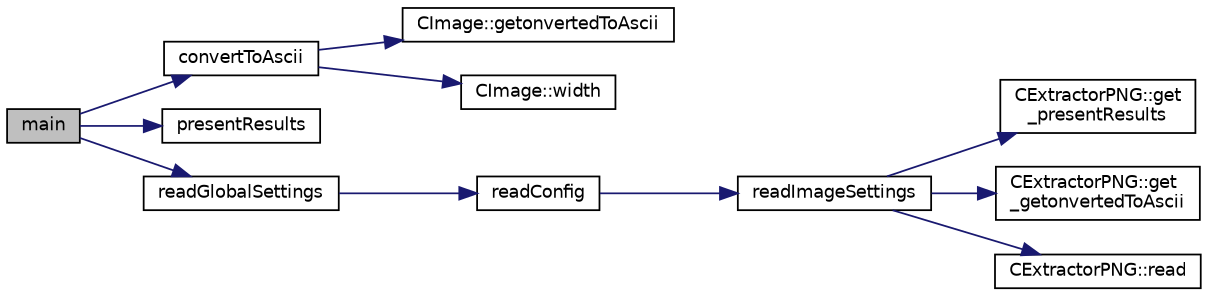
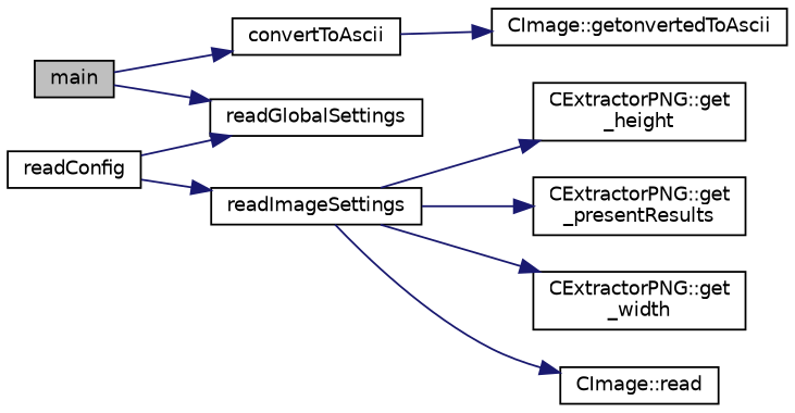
  digraph {
    rankdir=LR
    node [color=black fillcolor=white fontname=Helvetica fontsize=10 shape=record style=filled]
    edge [color=midnightblue fontname=Helvetica fontsize=10 labelfontname=Helvetica labelfontsize=10 style=solid]
    n1 [fillcolor=grey75 fontcolor=black height=0.2 label=main width=0.4]
    n2 [height=0.2 label=convertToAscii width=0.4]
-   n3 [height=0.2 label=presentResults width=0.4]
    n4 [height=0.2 label=readGlobalSettings width=0.4]
    n5 [height=0.2 label="CImage::getonvertedToAscii" width=0.4]
-   n6 [height=0.2 label="CImage::width" width=0.4]
    n7 [height=0.2 label=readConfig width=0.4]
    n8 [height=0.2 label=readImageSettings width=0.4]
+   n9 [height=0.2 label="CExtractorPNG::get\l_height" width=0.4]
    n10 [height=0.2 label="CExtractorPNG::get\l_presentResults" width=0.4]
-   n11 [height=0.2 label="CExtractorPNG::get\l_getonvertedToAscii" width=0.4]
-   n12 [height=0.2 label="CExtractorPNG::read" width=0.4]
+   n11 [height=0.2 label="CExtractorPNG::get\l_width" width=0.4]
+   n12 [height=0.2 label="CImage::read" width=0.4]
    n1 -> n2
-   n1 -> n3
    n1 -> n4
    n2 -> n5
-   n2 -> n6
-   n4 -> n7
+   n7 -> n4
    n7 -> n8
+   n8 -> n9
    n8 -> n10
    n8 -> n11
    n8 -> n12
  }
